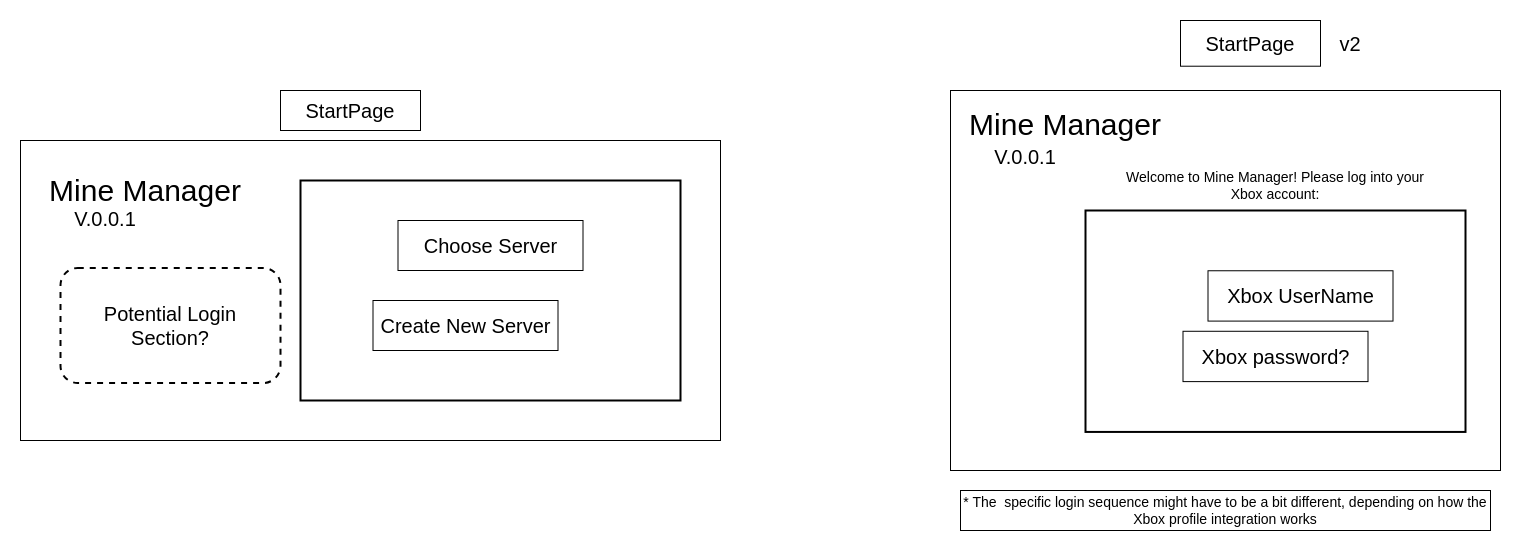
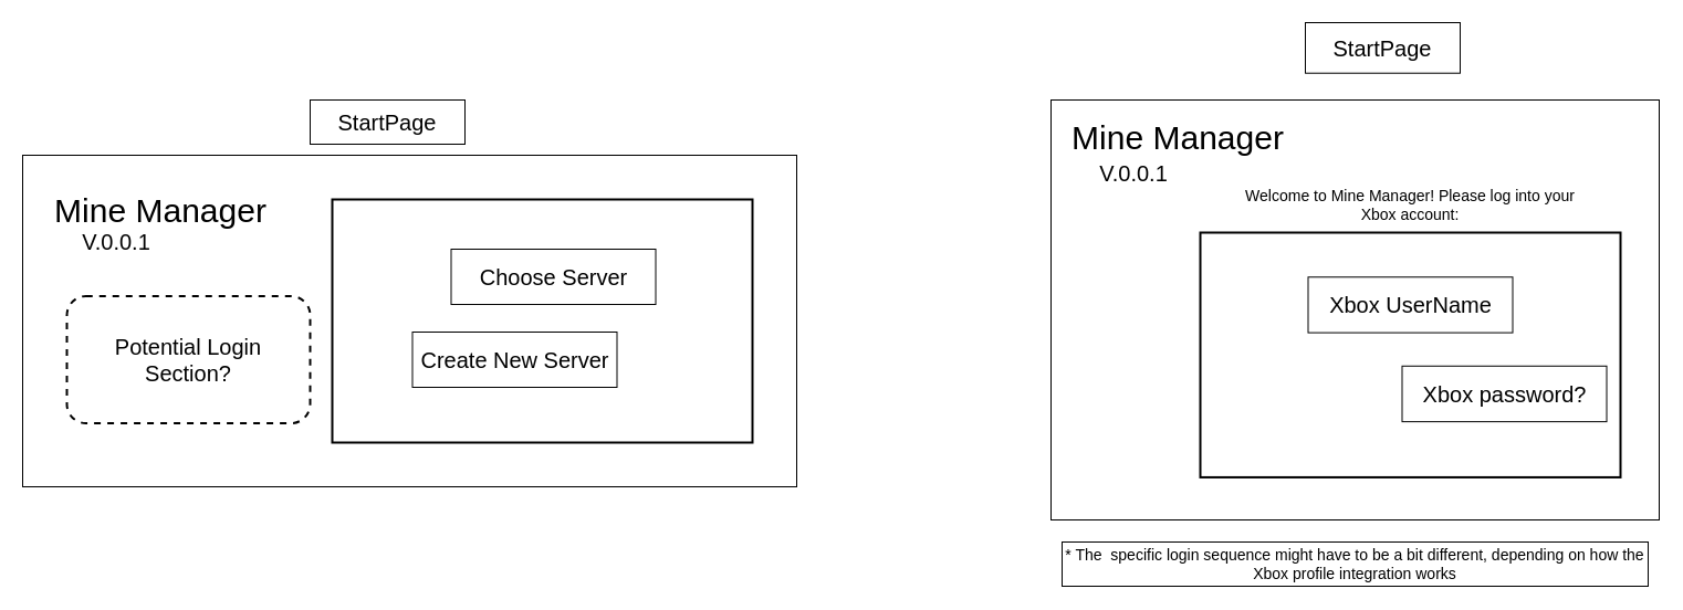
  <mxCell id="0" />
  <mxCell id="1" parent="0" />
  <mxCell id="2" value="" style="group" parent="1" vertex="1" connectable="0"><mxGeometry x="20" y="90" width="700" height="350" as="geometry" /></mxCell>
  <mxCell id="3" value="" style="rounded=0;whiteSpace=wrap;html=1;" parent="2" vertex="1"><mxGeometry y="50" width="700" height="300" as="geometry" /></mxCell>
  <mxCell id="4" value="&lt;font style=&quot;font-size: 30px&quot;&gt;Mine Manager&lt;/font&gt;" style="text;html=1;strokeColor=none;fillColor=none;align=center;verticalAlign=middle;whiteSpace=wrap;rounded=0;strokeWidth=2;" parent="2" vertex="1"><mxGeometry x="20" y="70" width="210" height="60" as="geometry" /></mxCell>
  <mxCell id="5" value="&lt;font style=&quot;font-size: 20px&quot;&gt;V.0.0.1&lt;/font&gt;" style="text;html=1;strokeColor=none;fillColor=none;align=center;verticalAlign=middle;whiteSpace=wrap;rounded=0;fontSize=30;" parent="2" vertex="1"><mxGeometry x="10" y="110" width="150" height="30" as="geometry" /></mxCell>
  <mxCell id="6" value="" style="rounded=0;whiteSpace=wrap;html=1;fontSize=20;strokeColor=default;strokeWidth=2;" parent="2" vertex="1"><mxGeometry x="280" y="90" width="380" height="220" as="geometry" /></mxCell>
- <mxCell id="7" value="Choose Server" style="text;html=1;strokeColor=default;fillColor=none;align=center;verticalAlign=middle;whiteSpace=wrap;rounded=0;fontSize=20;" parent="2" vertex="1"><mxGeometry x="377.5" y="130" width="185" height="50" as="geometry" /></mxCell>
+ <mxCell id="7" value="Choose Server" style="text;html=1;strokeColor=default;fillColor=none;align=center;verticalAlign=middle;whiteSpace=wrap;rounded=0;fontSize=20;" parent="2" vertex="1"><mxGeometry x="387.5" y="135" width="185" height="50" as="geometry" /></mxCell>
  <mxCell id="8" value="Create New Server" style="text;html=1;strokeColor=default;fillColor=none;align=center;verticalAlign=middle;whiteSpace=wrap;rounded=0;fontSize=20;" parent="2" vertex="1"><mxGeometry x="352.5" y="210" width="185" height="50" as="geometry" /></mxCell>
  <mxCell id="9" value="Potential Login &lt;br&gt;Section?" style="rounded=1;whiteSpace=wrap;html=1;fontSize=20;strokeColor=default;strokeWidth=2;dashed=1;" parent="2" vertex="1"><mxGeometry x="40" y="177.5" width="220" height="115" as="geometry" /></mxCell>
  <mxCell id="10" value="StartPage" style="text;html=1;strokeColor=default;fillColor=none;align=center;verticalAlign=middle;whiteSpace=wrap;rounded=0;fontSize=20;" parent="2" vertex="1"><mxGeometry x="260" width="140" height="40" as="geometry" /></mxCell>
  <mxCell id="11" value="" style="group" vertex="1" connectable="0" parent="1"><mxGeometry x="950" y="20" width="550" height="510" as="geometry" /></mxCell>
  <mxCell id="12" value="" style="rounded=0;whiteSpace=wrap;html=1;" vertex="1" parent="11"><mxGeometry y="70" width="550" height="380" as="geometry" /></mxCell>
  <mxCell id="13" value="StartPage" style="text;html=1;strokeColor=default;fillColor=none;align=center;verticalAlign=middle;whiteSpace=wrap;rounded=0;fontSize=20;" vertex="1" parent="11"><mxGeometry x="230" width="140" height="45.714" as="geometry" /></mxCell>
- <mxCell id="14" value="v2&lt;br&gt;" style="text;html=1;strokeColor=none;fillColor=none;align=center;verticalAlign=middle;whiteSpace=wrap;rounded=0;fontSize=20;" vertex="1" parent="11"><mxGeometry x="370" y="5.714" width="60" height="34.286" as="geometry" /></mxCell>
  <mxCell id="15" value="" style="group" vertex="1" connectable="0" parent="11"><mxGeometry y="70" width="220" height="80" as="geometry" /></mxCell>
  <mxCell id="16" value="&lt;font style=&quot;font-size: 30px&quot;&gt;Mine Manager&lt;/font&gt;" style="text;html=1;strokeColor=none;fillColor=none;align=center;verticalAlign=middle;whiteSpace=wrap;rounded=0;strokeWidth=2;" vertex="1" parent="15"><mxGeometry x="10" width="210" height="68.571" as="geometry" /></mxCell>
  <mxCell id="17" value="&lt;font style=&quot;font-size: 20px&quot;&gt;V.0.0.1&lt;/font&gt;" style="text;html=1;strokeColor=none;fillColor=none;align=center;verticalAlign=middle;whiteSpace=wrap;rounded=0;fontSize=30;" vertex="1" parent="15"><mxGeometry y="45.714" width="150" height="34.286" as="geometry" /></mxCell>
  <mxCell id="18" value="" style="group" vertex="1" connectable="0" parent="11"><mxGeometry x="135" y="190" width="380" height="221.43" as="geometry" /></mxCell>
  <mxCell id="19" value="" style="rounded=0;whiteSpace=wrap;html=1;fontSize=20;strokeColor=default;strokeWidth=2;" vertex="1" parent="18"><mxGeometry width="380" height="221.43" as="geometry" /></mxCell>
- <mxCell id="20" value="Xbox UserName" style="text;html=1;strokeColor=default;fillColor=none;align=center;verticalAlign=middle;whiteSpace=wrap;rounded=0;fontSize=20;" vertex="1" parent="18"><mxGeometry x="122.5" y="60.26" width="185" height="50.325" as="geometry" /></mxCell>
- <mxCell id="21" value="Xbox password?" style="text;html=1;strokeColor=default;fillColor=none;align=center;verticalAlign=middle;whiteSpace=wrap;rounded=0;fontSize=20;" vertex="1" parent="18"><mxGeometry x="97.5" y="120.78" width="185" height="50.325" as="geometry" /></mxCell>
+ <mxCell id="20" value="Xbox UserName" style="text;html=1;strokeColor=default;fillColor=none;align=center;verticalAlign=middle;whiteSpace=wrap;rounded=0;fontSize=20;" vertex="1" parent="18"><mxGeometry x="97.5" y="40.26" width="185" height="50.325" as="geometry" /></mxCell>
+ <mxCell id="21" value="Xbox password?" style="text;html=1;strokeColor=default;fillColor=none;align=center;verticalAlign=middle;whiteSpace=wrap;rounded=0;fontSize=20;" vertex="1" parent="18"><mxGeometry x="182.5" y="120.78" width="185" height="50.325" as="geometry" /></mxCell>
  <mxCell id="22" value="&lt;font style=&quot;font-size: 14px;&quot;&gt;Welcome to Mine Manager! Please log into your Xbox account:&lt;/font&gt;" style="text;html=1;strokeColor=none;fillColor=none;align=center;verticalAlign=middle;whiteSpace=wrap;rounded=0;" vertex="1" parent="11"><mxGeometry x="170" y="150" width="310" height="30" as="geometry" /></mxCell>
  <mxCell id="23" value="* The&amp;nbsp; specific login sequence might have to be a bit different, depending on how the Xbox profile integration works" style="text;html=1;strokeColor=default;fillColor=default;align=center;verticalAlign=middle;whiteSpace=wrap;rounded=0;fontSize=14;" vertex="1" parent="11"><mxGeometry x="10" y="470" width="530" height="40" as="geometry" /></mxCell>
